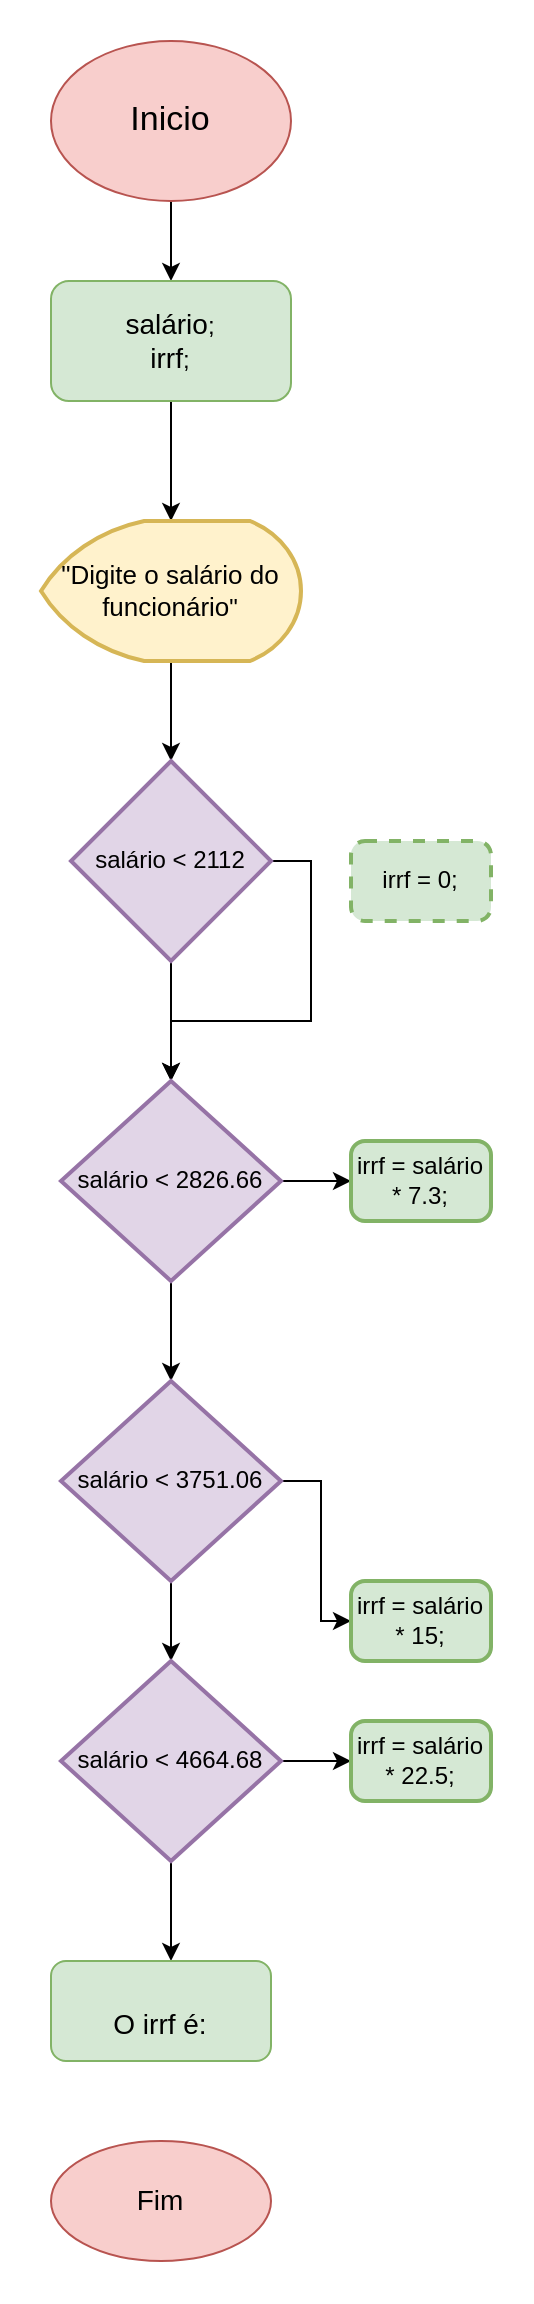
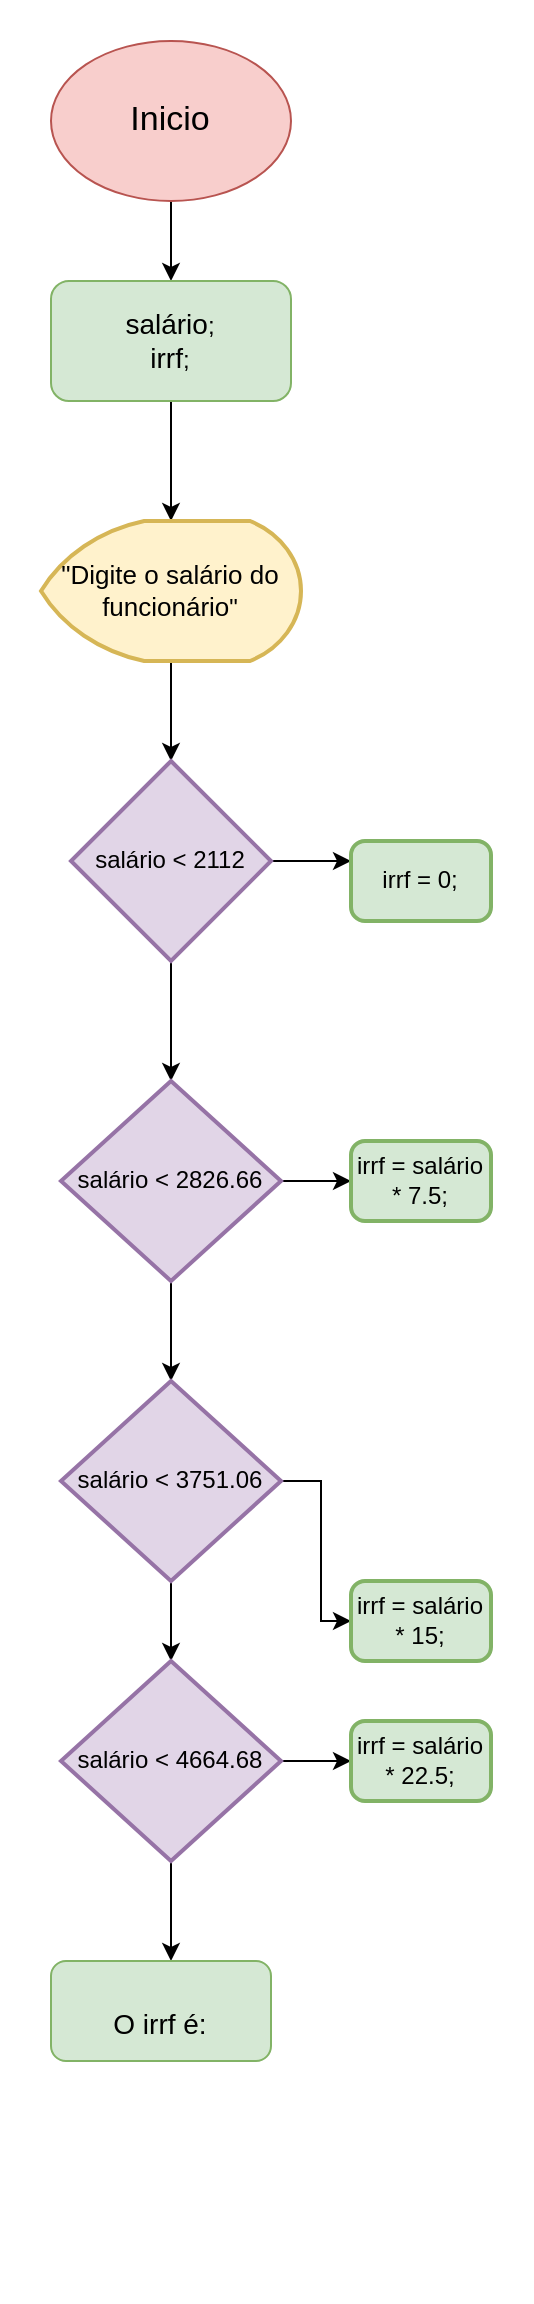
  <mxCell id="0" />
  <mxCell id="1" parent="0" />
  <mxCell id="2" style="edgeStyle=orthogonalEdgeStyle;rounded=0;orthogonalLoop=1;jettySize=auto;html=1;exitX=0.5;exitY=1;exitDx=0;exitDy=0;" edge="1" parent="1" source="3"><mxGeometry relative="1" as="geometry"><mxPoint x="85" y="140" as="targetPoint" /></mxGeometry></mxCell>
  <mxCell id="3" value="&lt;font style=&quot;font-size: 17px;&quot;&gt;Inicio&lt;/font&gt;" style="ellipse;whiteSpace=wrap;html=1;fillColor=#f8cecc;strokeColor=#b85450;" vertex="1" parent="1"><mxGeometry x="25" y="20" width="120" height="80" as="geometry" /></mxCell>
  <mxCell id="4" style="edgeStyle=orthogonalEdgeStyle;rounded=0;orthogonalLoop=1;jettySize=auto;html=1;exitX=0.5;exitY=1;exitDx=0;exitDy=0;" edge="1" parent="1" source="5"><mxGeometry relative="1" as="geometry"><mxPoint x="85" y="260" as="targetPoint" /></mxGeometry></mxCell>
  <mxCell id="5" value="&lt;font style=&quot;font-size: 14px;&quot;&gt;salário&lt;/font&gt;;&lt;br&gt;&lt;font style=&quot;font-size: 14px;&quot;&gt;irrf&lt;/font&gt;;" style="rounded=1;whiteSpace=wrap;html=1;fillColor=#d5e8d4;strokeColor=#82b366;" vertex="1" parent="1"><mxGeometry x="25" y="140" width="120" height="60" as="geometry" /></mxCell>
  <mxCell id="6" style="edgeStyle=orthogonalEdgeStyle;rounded=0;orthogonalLoop=1;jettySize=auto;html=1;exitX=0.5;exitY=1;exitDx=0;exitDy=0;exitPerimeter=0;" edge="1" parent="1" source="7"><mxGeometry relative="1" as="geometry"><mxPoint x="85" y="380" as="targetPoint" /></mxGeometry></mxCell>
  <mxCell id="7" value="&lt;font style=&quot;font-size: 13px;&quot;&gt;&quot;Digite o salário do funcionário&lt;/font&gt;&quot;" style="strokeWidth=2;html=1;shape=mxgraph.flowchart.display;whiteSpace=wrap;fillColor=#fff2cc;strokeColor=#d6b656;" vertex="1" parent="1"><mxGeometry x="20" y="260" width="130" height="70" as="geometry" /></mxCell>
  <mxCell id="8" style="edgeStyle=orthogonalEdgeStyle;rounded=0;orthogonalLoop=1;jettySize=auto;html=1;exitX=0.5;exitY=1;exitDx=0;exitDy=0;exitPerimeter=0;" edge="1" parent="1" source="10"><mxGeometry relative="1" as="geometry"><mxPoint x="85" y="540" as="targetPoint" /></mxGeometry></mxCell>
- <mxCell id="9" style="edgeStyle=orthogonalEdgeStyle;rounded=0;orthogonalLoop=1;jettySize=auto;html=1;exitX=1;exitY=0.5;exitDx=0;exitDy=0;exitPerimeter=0;" edge="1" parent="1" source="10" target="14"><mxGeometry relative="1" as="geometry" /></mxCell>
+ <mxCell id="9" style="edgeStyle=orthogonalEdgeStyle;rounded=0;orthogonalLoop=1;jettySize=auto;html=1;exitX=1;exitY=0.5;exitDx=0;exitDy=0;exitPerimeter=0;entryX=0;entryY=0.25;entryDx=0;entryDy=0;" edge="1" parent="1" source="10" target="11"><mxGeometry relative="1" as="geometry" /></mxCell>
  <mxCell id="10" value="salário &amp;lt; 2112" style="strokeWidth=2;html=1;shape=mxgraph.flowchart.decision;whiteSpace=wrap;fillColor=#e1d5e7;strokeColor=#9673a6;" vertex="1" parent="1"><mxGeometry x="35" y="380" width="100" height="100" as="geometry" /></mxCell>
- <mxCell id="11" value="irrf = 0;" style="rounded=1;whiteSpace=wrap;html=1;absoluteArcSize=1;arcSize=14;strokeWidth=2;fillColor=#d5e8d4;strokeColor=#82b366;dashed=1;" vertex="1" parent="1"><mxGeometry x="175" y="420" width="70" height="40" as="geometry" /></mxCell>
+ <mxCell id="11" value="irrf = 0;" style="rounded=1;whiteSpace=wrap;html=1;absoluteArcSize=1;arcSize=14;strokeWidth=2;fillColor=#d5e8d4;strokeColor=#82b366;" vertex="1" parent="1"><mxGeometry x="175" y="420" width="70" height="40" as="geometry" /></mxCell>
  <mxCell id="12" style="edgeStyle=orthogonalEdgeStyle;rounded=0;orthogonalLoop=1;jettySize=auto;html=1;exitX=0.5;exitY=1;exitDx=0;exitDy=0;exitPerimeter=0;" edge="1" source="14" parent="1"><mxGeometry relative="1" as="geometry"><mxPoint x="85" y="690" as="targetPoint" /></mxGeometry></mxCell>
  <mxCell id="13" style="edgeStyle=orthogonalEdgeStyle;rounded=0;orthogonalLoop=1;jettySize=auto;html=1;exitX=1;exitY=0.5;exitDx=0;exitDy=0;exitPerimeter=0;" edge="1" parent="1" source="14"><mxGeometry relative="1" as="geometry"><mxPoint x="175" y="590" as="targetPoint" /></mxGeometry></mxCell>
  <mxCell id="14" value="salário &amp;lt; 2826.66" style="strokeWidth=2;html=1;shape=mxgraph.flowchart.decision;whiteSpace=wrap;fillColor=#e1d5e7;strokeColor=#9673a6;" vertex="1" parent="1"><mxGeometry x="30" y="540" width="110" height="100" as="geometry" /></mxCell>
- <mxCell id="15" value="irrf = salário * 7.3;" style="rounded=1;whiteSpace=wrap;html=1;absoluteArcSize=1;arcSize=14;strokeWidth=2;fillColor=#d5e8d4;strokeColor=#82b366;" vertex="1" parent="1"><mxGeometry x="175" y="570" width="70" height="40" as="geometry" /></mxCell>
+ <mxCell id="15" value="irrf = salário * 7.5;" style="rounded=1;whiteSpace=wrap;html=1;absoluteArcSize=1;arcSize=14;strokeWidth=2;fillColor=#d5e8d4;strokeColor=#82b366;" vertex="1" parent="1"><mxGeometry x="175" y="570" width="70" height="40" as="geometry" /></mxCell>
  <mxCell id="16" style="edgeStyle=orthogonalEdgeStyle;rounded=0;orthogonalLoop=1;jettySize=auto;html=1;exitX=1;exitY=0.5;exitDx=0;exitDy=0;exitPerimeter=0;entryX=0;entryY=0.5;entryDx=0;entryDy=0;" edge="1" parent="1" source="18" target="22"><mxGeometry relative="1" as="geometry" /></mxCell>
  <mxCell id="17" style="edgeStyle=orthogonalEdgeStyle;rounded=0;orthogonalLoop=1;jettySize=auto;html=1;exitX=0.5;exitY=1;exitDx=0;exitDy=0;exitPerimeter=0;" edge="1" parent="1" source="18"><mxGeometry relative="1" as="geometry"><mxPoint x="85" y="830" as="targetPoint" /></mxGeometry></mxCell>
  <mxCell id="18" value="salário &amp;lt; 3751.06" style="strokeWidth=2;html=1;shape=mxgraph.flowchart.decision;whiteSpace=wrap;fillColor=#e1d5e7;strokeColor=#9673a6;" vertex="1" parent="1"><mxGeometry x="30" y="690" width="110" height="100" as="geometry" /></mxCell>
  <mxCell id="19" style="edgeStyle=orthogonalEdgeStyle;rounded=0;orthogonalLoop=1;jettySize=auto;html=1;exitX=1;exitY=0.5;exitDx=0;exitDy=0;exitPerimeter=0;entryX=0;entryY=0.5;entryDx=0;entryDy=0;" edge="1" parent="1" source="21" target="23"><mxGeometry relative="1" as="geometry" /></mxCell>
  <mxCell id="20" style="edgeStyle=orthogonalEdgeStyle;rounded=0;orthogonalLoop=1;jettySize=auto;html=1;exitX=0.5;exitY=1;exitDx=0;exitDy=0;exitPerimeter=0;" edge="1" parent="1" source="21"><mxGeometry relative="1" as="geometry"><mxPoint x="85" y="980" as="targetPoint" /></mxGeometry></mxCell>
  <mxCell id="21" value="salário &amp;lt; 4664.68" style="strokeWidth=2;html=1;shape=mxgraph.flowchart.decision;whiteSpace=wrap;fillColor=#e1d5e7;strokeColor=#9673a6;" vertex="1" parent="1"><mxGeometry x="30" y="830" width="110" height="100" as="geometry" /></mxCell>
  <mxCell id="22" value="irrf = salário * 15;" style="rounded=1;whiteSpace=wrap;html=1;absoluteArcSize=1;arcSize=14;strokeWidth=2;fillColor=#d5e8d4;strokeColor=#82b366;" vertex="1" parent="1"><mxGeometry x="175" y="790" width="70" height="40" as="geometry" /></mxCell>
  <mxCell id="23" value="irrf = salário&lt;br&gt;* 22.5;" style="rounded=1;whiteSpace=wrap;html=1;absoluteArcSize=1;arcSize=14;strokeWidth=2;fillColor=#d5e8d4;strokeColor=#82b366;" vertex="1" parent="1"><mxGeometry x="175" y="860" width="70" height="40" as="geometry" /></mxCell>
  <mxCell id="24" value="&lt;br&gt;&lt;span style=&quot;font-size: 14px;&quot;&gt;O irrf é:&lt;br&gt;&lt;/span&gt;" style="rounded=1;whiteSpace=wrap;html=1;fillColor=#d5e8d4;strokeColor=#82b366;" vertex="1" parent="1"><mxGeometry x="25" y="980" width="110" height="50" as="geometry" /></mxCell>
- <mxCell id="25" value="&lt;font style=&quot;font-size: 14px;&quot;&gt;Fim&lt;/font&gt;" style="ellipse;whiteSpace=wrap;html=1;fillColor=#f8cecc;strokeColor=#b85450;" vertex="1" parent="1"><mxGeometry x="25" y="1070" width="110" height="60" as="geometry" /></mxCell>
